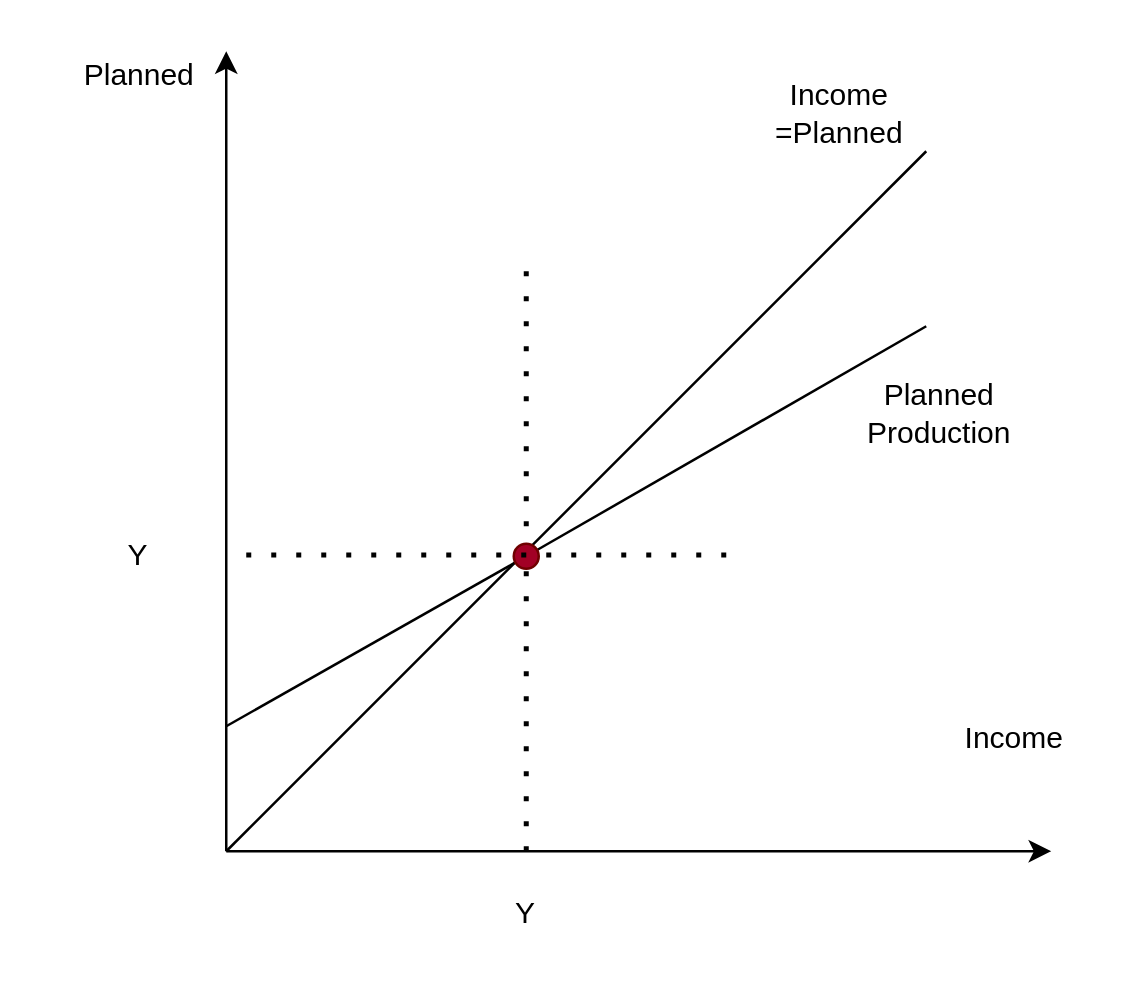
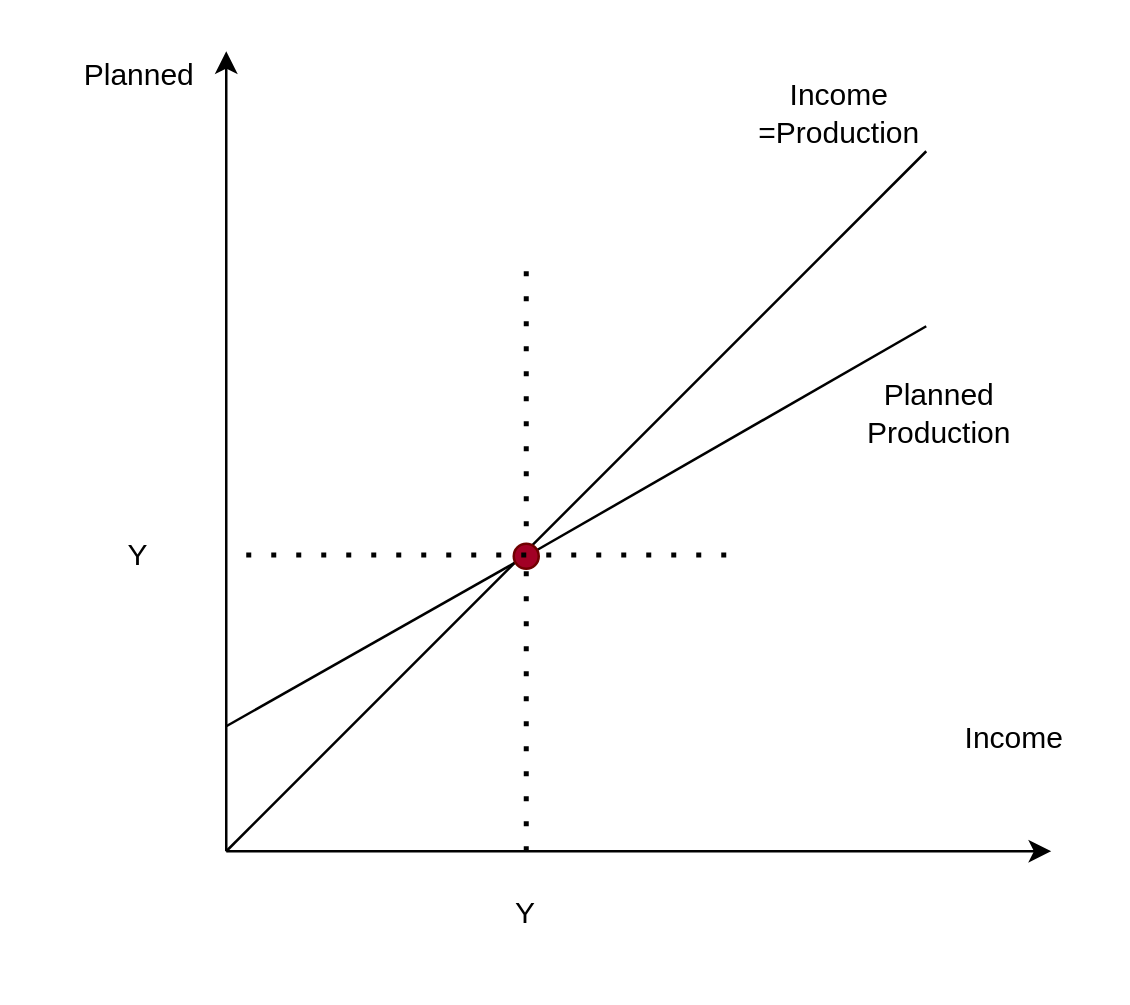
  <mxCell id="0" />
  <mxCell id="1" parent="0" />
  <mxCell id="2" value="" style="endArrow=classic;html=1;" parent="1" edge="1"><mxGeometry width="50" height="50" relative="1" as="geometry"><mxPoint x="90" y="340" as="sourcePoint" /><mxPoint x="420" y="340" as="targetPoint" /></mxGeometry></mxCell>
  <mxCell id="3" value="" style="endArrow=classic;html=1;" parent="1" edge="1"><mxGeometry width="50" height="50" relative="1" as="geometry"><mxPoint x="90" y="340" as="sourcePoint" /><mxPoint x="90" y="20" as="targetPoint" /></mxGeometry></mxCell>
  <mxCell id="4" value="" style="endArrow=none;html=1;" parent="1" edge="1"><mxGeometry width="50" height="50" relative="1" as="geometry"><mxPoint x="90" y="340" as="sourcePoint" /><mxPoint x="370" y="60" as="targetPoint" /></mxGeometry></mxCell>
  <mxCell id="5" value="" style="endArrow=none;html=1;startArrow=none;" parent="1" edge="1" source="12"><mxGeometry width="50" height="50" relative="1" as="geometry"><mxPoint x="90" y="290" as="sourcePoint" /><mxPoint x="370" y="130" as="targetPoint" /></mxGeometry></mxCell>
  <mxCell id="6" value="" style="endArrow=none;dashed=1;html=1;dashPattern=1 4;strokeWidth=2;" parent="1" edge="1"><mxGeometry width="50" height="50" relative="1" as="geometry"><mxPoint x="210" y="340" as="sourcePoint" /><mxPoint x="210" y="100" as="targetPoint" /></mxGeometry></mxCell>
  <mxCell id="7" value="Planned" style="text;html=1;resizable=0;autosize=1;align=center;verticalAlign=middle;points=[];fillColor=none;strokeColor=none;rounded=0;" parent="1" vertex="1"><mxGeometry x="20" y="20" width="70" height="20" as="geometry" /></mxCell>
  <mxCell id="8" value="Planned&lt;br&gt;Production" style="text;html=1;resizable=0;autosize=1;align=center;verticalAlign=middle;points=[];fillColor=none;strokeColor=none;rounded=0;" parent="1" vertex="1"><mxGeometry x="330" y="145" width="90" height="40" as="geometry" /></mxCell>
  <mxCell id="9" value="Income" style="text;html=1;resizable=0;autosize=1;align=center;verticalAlign=middle;points=[];fillColor=none;strokeColor=none;rounded=0;" parent="1" vertex="1"><mxGeometry x="380" y="285" width="50" height="20" as="geometry" /></mxCell>
- <mxCell id="10" value="Income&lt;br&gt;=Planned" style="text;html=1;resizable=0;autosize=1;align=center;verticalAlign=middle;points=[];fillColor=none;strokeColor=none;rounded=0;" parent="1" vertex="1"><mxGeometry x="295" y="30" width="80" height="30" as="geometry" /></mxCell>
+ <mxCell id="10" value="Income&lt;br&gt;=Production" style="text;html=1;resizable=0;autosize=1;align=center;verticalAlign=middle;points=[];fillColor=none;strokeColor=none;rounded=0;" parent="1" vertex="1"><mxGeometry x="295" y="30" width="80" height="30" as="geometry" /></mxCell>
  <mxCell id="11" value="" style="endArrow=none;html=1;" edge="1" parent="1" target="12"><mxGeometry width="50" height="50" relative="1" as="geometry"><mxPoint x="90" y="290" as="sourcePoint" /><mxPoint x="370" y="130" as="targetPoint" /></mxGeometry></mxCell>
  <mxCell id="12" value="" style="ellipse;whiteSpace=wrap;html=1;fillColor=#a20025;fontColor=#ffffff;strokeColor=#6F0000;" vertex="1" parent="1"><mxGeometry x="205" y="217" width="10" height="10" as="geometry" /></mxCell>
  <mxCell id="13" value="" style="endArrow=none;dashed=1;html=1;dashPattern=1 4;strokeWidth=2;" edge="1" parent="1"><mxGeometry width="50" height="50" relative="1" as="geometry"><mxPoint x="290" y="221.5" as="sourcePoint" /><mxPoint x="90" y="221.5" as="targetPoint" /></mxGeometry></mxCell>
  <mxCell id="14" value="Y" style="text;strokeColor=none;align=center;fillColor=none;html=1;verticalAlign=middle;whiteSpace=wrap;rounded=0;" vertex="1" parent="1"><mxGeometry x="180" y="350" width="60" height="30" as="geometry" /></mxCell>
  <mxCell id="15" value="Y" style="text;strokeColor=none;align=center;fillColor=none;html=1;verticalAlign=middle;whiteSpace=wrap;rounded=0;" vertex="1" parent="1"><mxGeometry x="25" y="207" width="60" height="30" as="geometry" /></mxCell>
